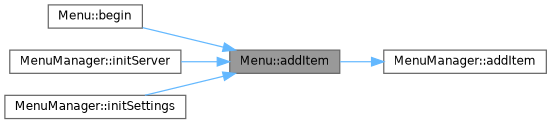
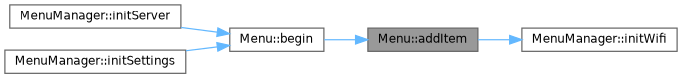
  digraph {
    rankdir=RL
    node [color=grey40 fillcolor=white fontname=Helvetica fontsize=10 shape=box style=filled]
    edge [color=steelblue1 dir=back fontname=Helvetica fontsize=10 labelfontname=Helvetica labelfontsize=10 style=solid]
    n1 [color=gray40 fillcolor=grey60 fontcolor=black height=0.2 label="Menu::addItem" width=0.4]
    n2 [height=0.2 label="Menu::begin" width=0.4]
    n3 [height=0.2 label="MenuManager::initServer" width=0.4]
    n4 [height=0.2 label="MenuManager::initSettings" width=0.4]
-   n5 [height=0.2 label="MenuManager::addItem" width=0.4]
+   n5 [height=0.2 label="MenuManager::initWifi" width=0.4]
    n1 -> n2
-   n1 -> n3
-   n1 -> n4
+   n2 -> n3
+   n2 -> n4
    n5 -> n1
  }
